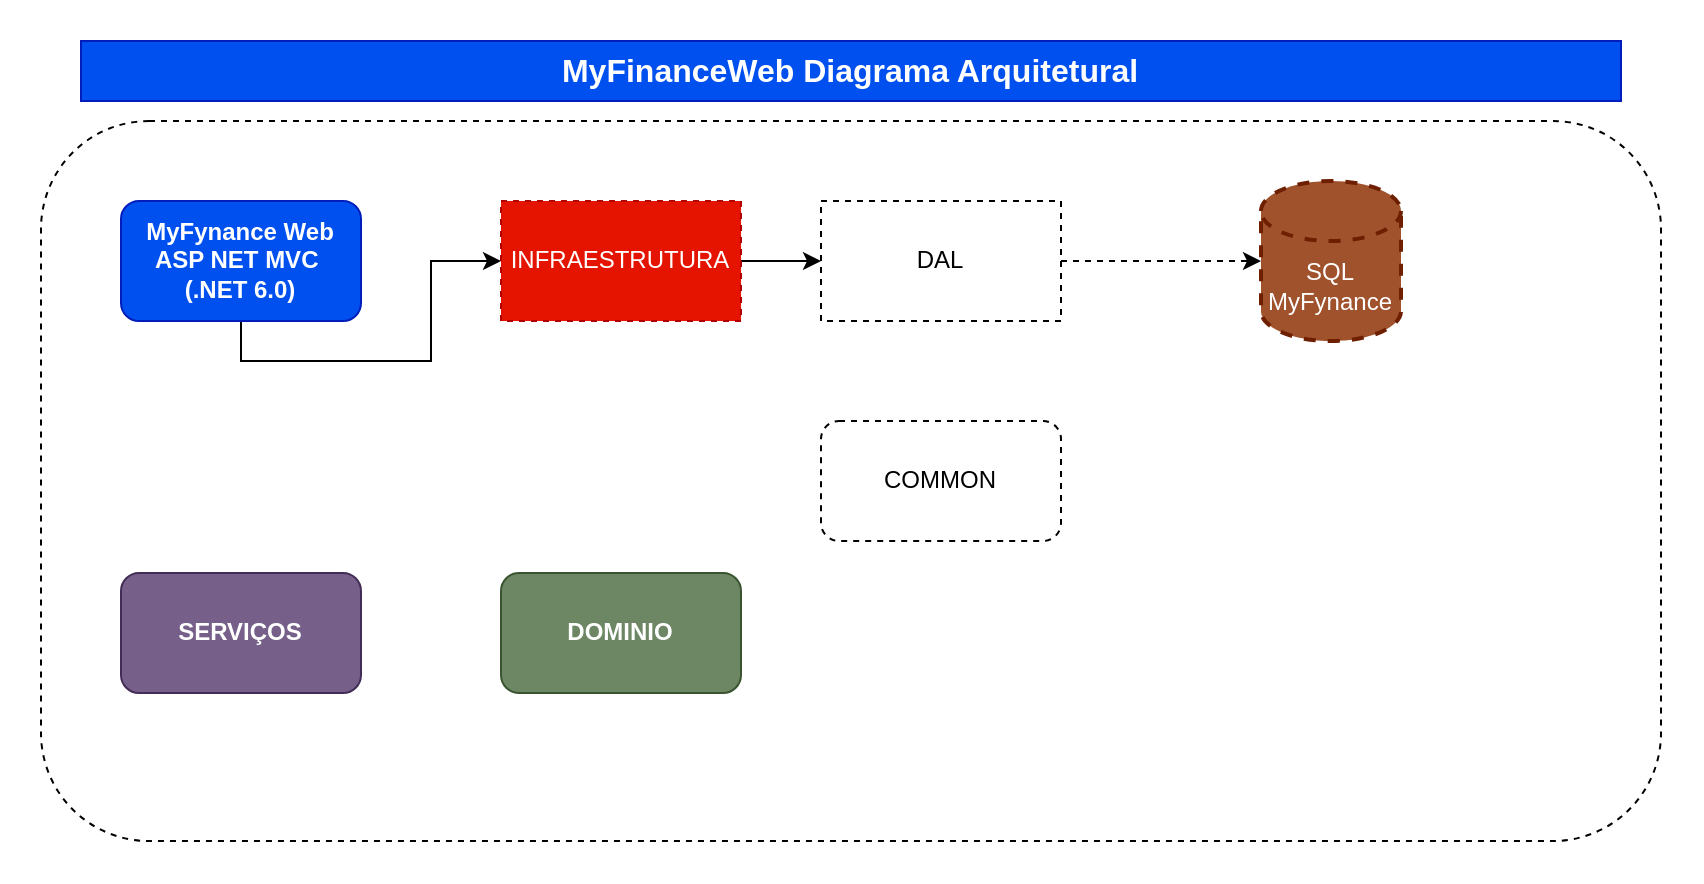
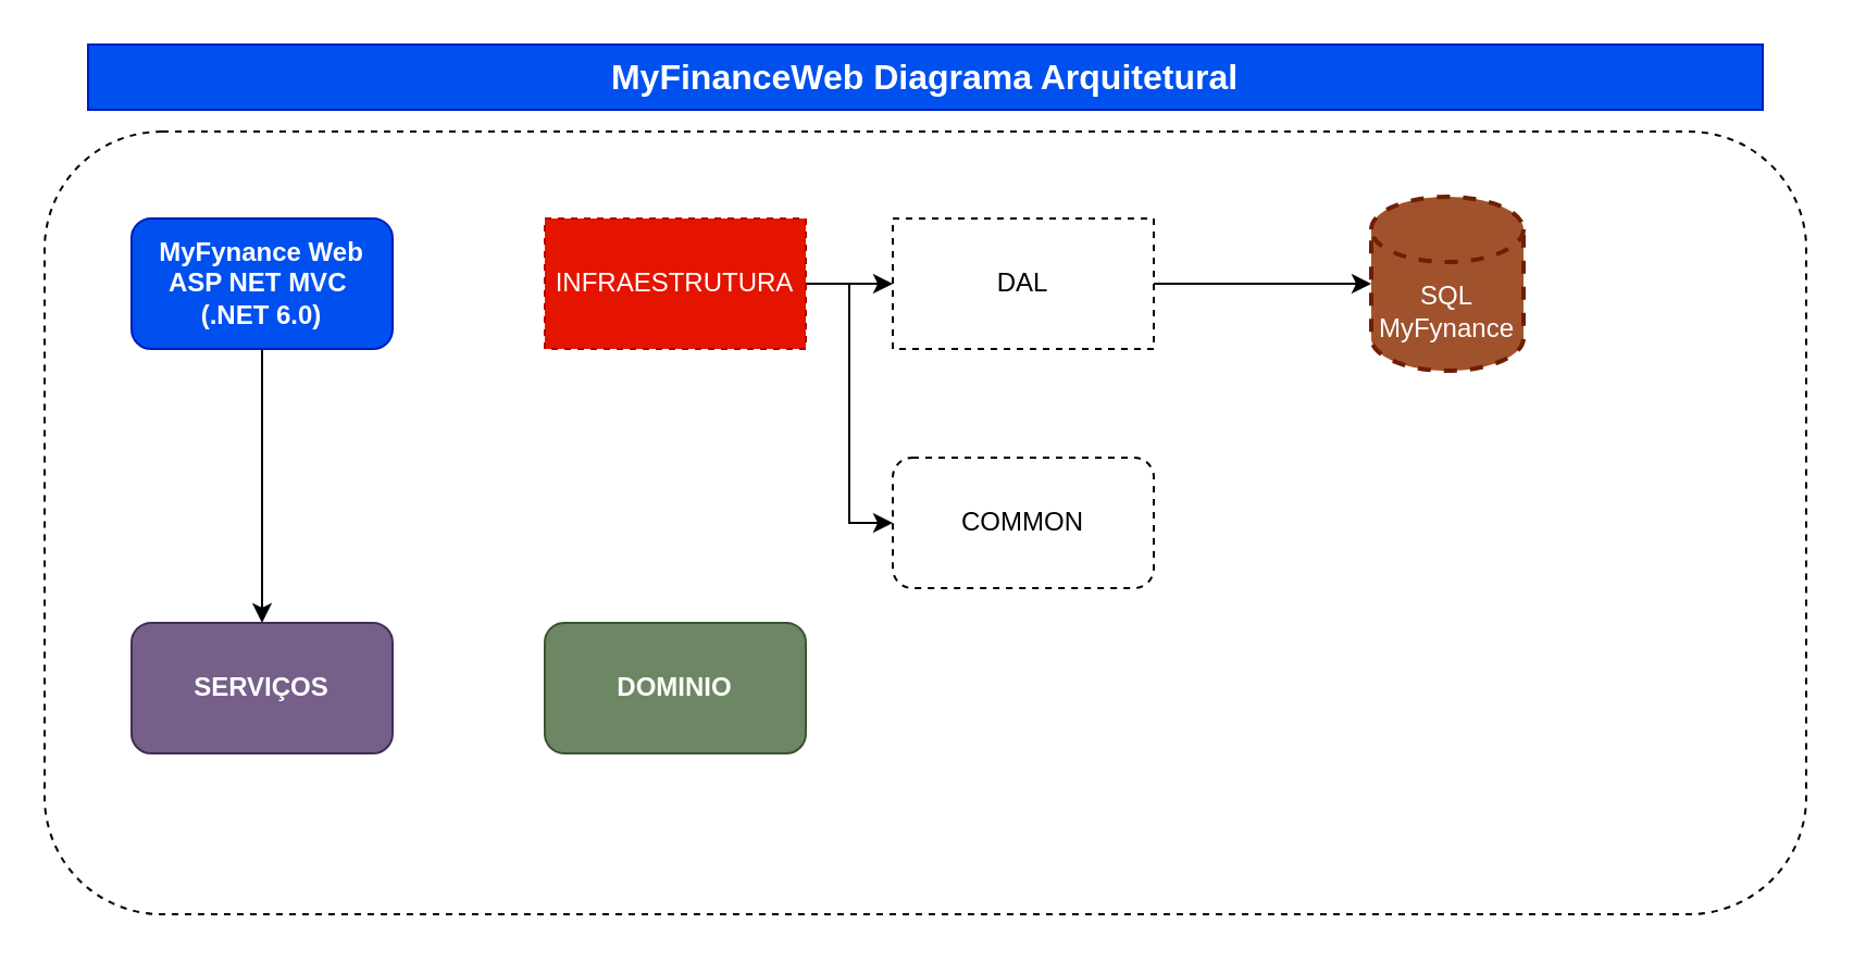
  <mxCell id="0" />
  <mxCell id="1" parent="0" />
  <mxCell id="2" value="" style="rounded=1;whiteSpace=wrap;html=1;dashed=1;" vertex="1" parent="1"><mxGeometry y="60" width="810" height="360" as="geometry" x="20" /></mxCell>
- <mxCell id="3" style="edgeStyle=orthogonalEdgeStyle;rounded=0;orthogonalLoop=1;jettySize=auto;html=1;exitX=0.5;exitY=1;exitDx=0;exitDy=0;" edge="1" parent="1" source="4" target="9"><mxGeometry relative="1" as="geometry" /></mxCell>
+ <mxCell id="3" style="edgeStyle=orthogonalEdgeStyle;rounded=0;orthogonalLoop=1;jettySize=auto;html=1;exitX=0.5;exitY=1;exitDx=0;exitDy=0;entryX=0.5;entryY=0;entryDx=0;entryDy=0;" edge="1" parent="1" source="4" target="13"><mxGeometry relative="1" as="geometry" /></mxCell>
  <mxCell id="4" value="MyFynance Web&lt;div&gt;ASP NET MVC&amp;nbsp;&lt;/div&gt;&lt;div&gt;(.NET 6.0)&lt;/div&gt;" style="rounded=1;whiteSpace=wrap;html=1;fontStyle=1;fillColor=#0050ef;strokeColor=#001DBC;fontColor=#ffffff;" vertex="1" parent="1"><mxGeometry x="60" y="100" width="120" height="60" as="geometry" /></mxCell>
  <mxCell id="5" value="MyFinanceWeb Diagrama Arquitetural" style="text;html=1;align=center;verticalAlign=middle;whiteSpace=wrap;rounded=0;fontStyle=1;fontSize=16;fillColor=#0050ef;strokeColor=#001DBC;fontColor=#ffffff;" vertex="1" parent="1"><mxGeometry x="40" y="20" width="770" height="30" as="geometry" /></mxCell>
  <mxCell id="6" value="SQL&lt;div&gt;MyFynance&lt;/div&gt;" style="shape=cylinder3;whiteSpace=wrap;html=1;boundedLbl=1;backgroundOutline=1;size=15;fillStyle=solid;fillColor=#a0522d;fontColor=#ffffff;strokeColor=#6D1F00;strokeWidth=2;dashed=1;" vertex="1" parent="1"><mxGeometry x="630" y="90" width="70" height="80" as="geometry" /></mxCell>
  <mxCell id="7" style="edgeStyle=orthogonalEdgeStyle;rounded=0;orthogonalLoop=1;jettySize=auto;html=1;exitX=1;exitY=0.5;exitDx=0;exitDy=0;entryX=0;entryY=0.5;entryDx=0;entryDy=0;" edge="1" parent="1" source="9" target="11"><mxGeometry relative="1" as="geometry" /></mxCell>
+ <mxCell id="8" style="edgeStyle=orthogonalEdgeStyle;rounded=0;orthogonalLoop=1;jettySize=auto;html=1;exitX=1;exitY=0.5;exitDx=0;exitDy=0;entryX=0;entryY=0.5;entryDx=0;entryDy=0;" edge="1" parent="1" source="9" target="12"><mxGeometry relative="1" as="geometry" /></mxCell>
  <mxCell id="9" value="&lt;span&gt;INFRAESTRUTURA&lt;/span&gt;" style="rounded=0;whiteSpace=wrap;html=1;dashed=1;fontStyle=0;fillColor=#e51400;strokeColor=#B20000;fontColor=#ffffff;" vertex="1" parent="1"><mxGeometry x="250" y="100" width="120" height="60" as="geometry" /></mxCell>
- <mxCell id="10" style="edgeStyle=orthogonalEdgeStyle;rounded=0;orthogonalLoop=1;jettySize=auto;html=1;exitX=1;exitY=0.5;exitDx=0;exitDy=0;dashed=1;" edge="1" parent="1" source="11" target="6"><mxGeometry relative="1" as="geometry" /></mxCell>
+ <mxCell id="10" style="edgeStyle=orthogonalEdgeStyle;rounded=0;orthogonalLoop=1;jettySize=auto;html=1;exitX=1;exitY=0.5;exitDx=0;exitDy=0;" edge="1" parent="1" source="11" target="6"><mxGeometry relative="1" as="geometry" /></mxCell>
  <mxCell id="11" value="DAL" style="rounded=0;whiteSpace=wrap;html=1;dashed=1;" vertex="1" parent="1"><mxGeometry x="410" y="100" width="120" height="60" as="geometry" /></mxCell>
  <mxCell id="12" value="COMMON" style="whiteSpace=wrap;html=1;dashed=1;rounded=1;" vertex="1" parent="1"><mxGeometry x="410" y="210" width="120" height="60" as="geometry" /></mxCell>
  <mxCell id="13" value="SERVIÇOS" style="rounded=1;whiteSpace=wrap;html=1;fontStyle=1;fillColor=#76608a;strokeColor=#432D57;fontColor=#ffffff;" vertex="1" parent="1"><mxGeometry x="60" y="286" width="120" height="60" as="geometry" /></mxCell>
  <mxCell id="14" value="DOMINIO" style="rounded=1;whiteSpace=wrap;html=1;fontStyle=1;fillColor=#6d8764;strokeColor=#3A5431;fontColor=#ffffff;" vertex="1" parent="1"><mxGeometry x="250" y="286" width="120" height="60" as="geometry" /></mxCell>
